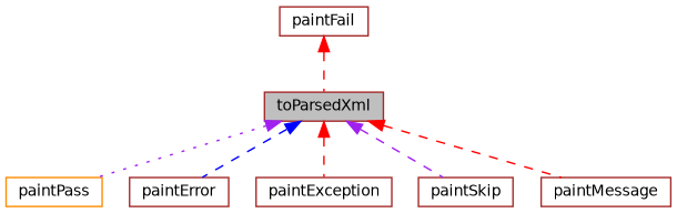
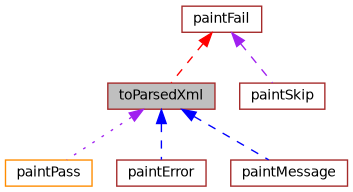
  digraph {
    rankdir=TB
    node [color=brown fillcolor=white fontname=Helvetica fontsize=10 shape=record style=filled]
    edge [color=purple dir=back fontname=Helvetica fontsize=10 labelfontname=Helvetica labelfontsize=10 style=dashed]
    n1 [fillcolor=grey75 fontcolor=black height=0.2 label=toParsedXml width=0.4]
    n2 [color=darkorange height=0.2 label=paintPass width=0.4]
    n3 [height=0.2 label=paintError width=0.4]
-   n4 [height=0.2 label=paintException width=0.4]
    n5 [height=0.2 label=paintSkip width=0.4]
    n6 [height=0.2 label=paintMessage width=0.4]
    n7 [height=0.2 label=paintFail width=0.4]
    n1 -> n2 [style=dotted]
    n1 -> n3 [color=blue]
-   n1 -> n4 [color=red]
-   n1 -> n5
-   n1 -> n6 [color=red]
+   n7 -> n5
+   n1 -> n6 [color=blue]
    n7 -> n1 [color=red]
  }
